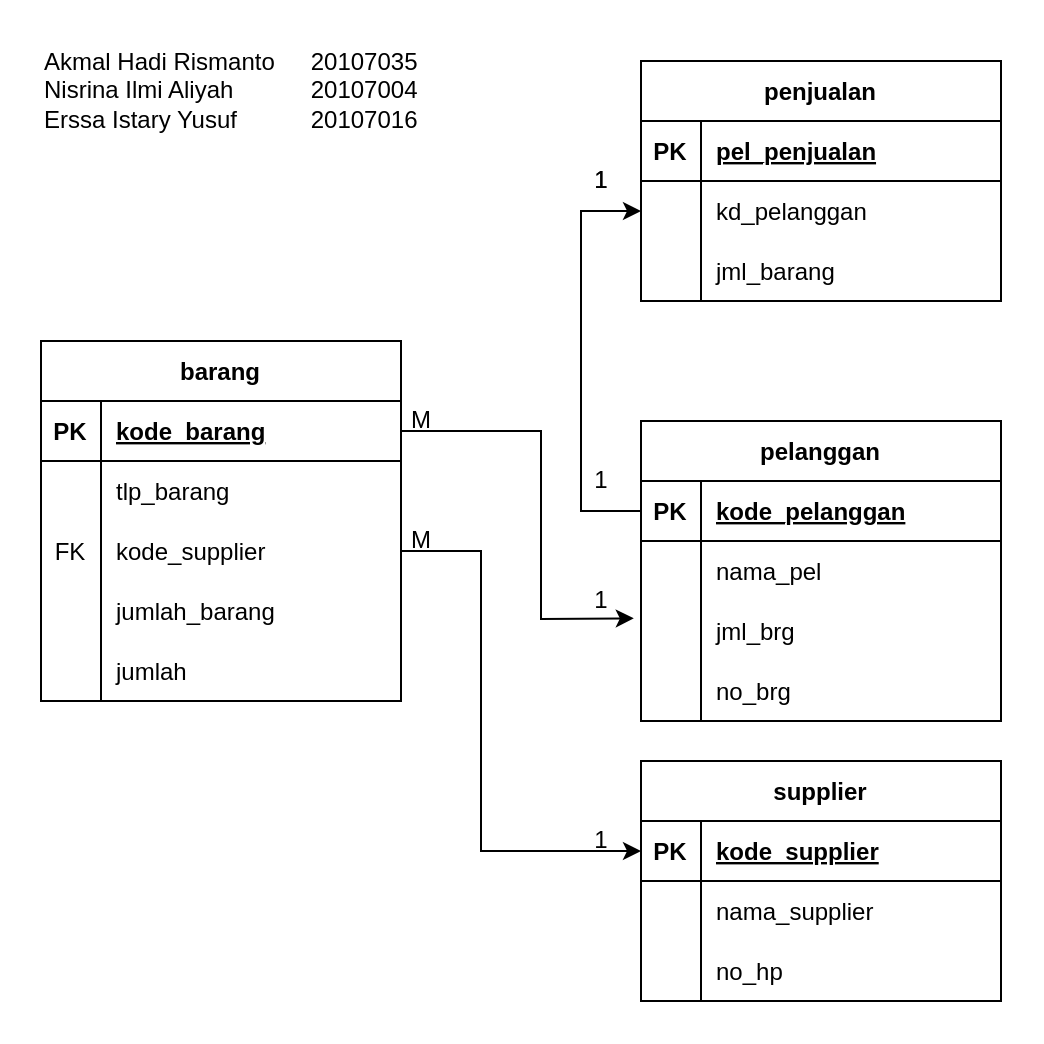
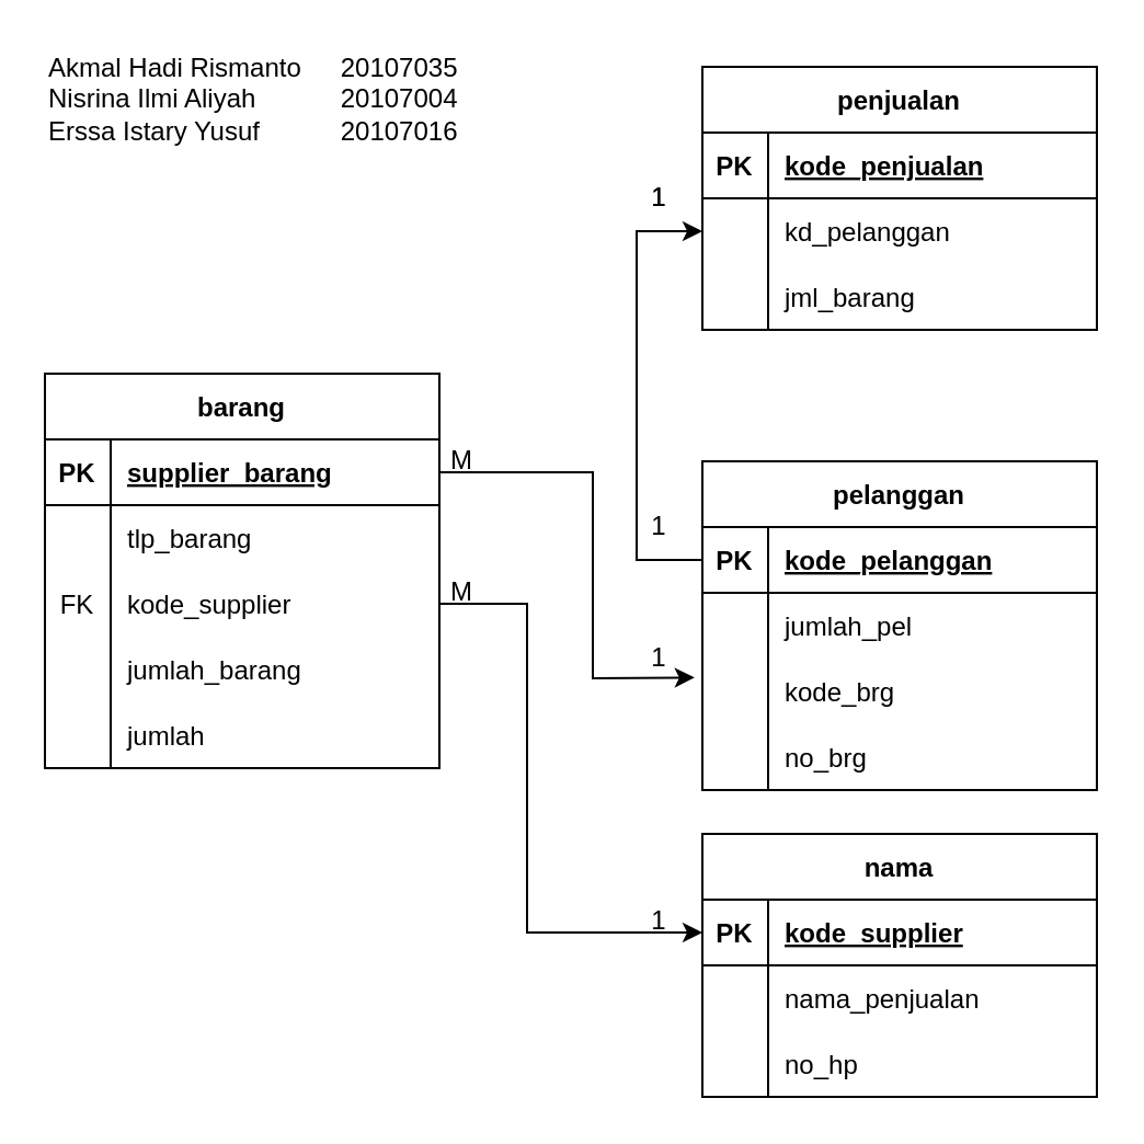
  <mxCell id="0" />
  <mxCell id="1" parent="0" />
- <mxCell id="2" value="supplier" style="shape=table;startSize=30;container=1;collapsible=1;childLayout=tableLayout;fixedRows=1;rowLines=0;fontStyle=1;align=center;resizeLast=1;" vertex="1" parent="1"><mxGeometry x="320" y="380" width="180" height="120" as="geometry" /></mxCell>
+ <mxCell id="2" value="nama" style="shape=table;startSize=30;container=1;collapsible=1;childLayout=tableLayout;fixedRows=1;rowLines=0;fontStyle=1;align=center;resizeLast=1;" vertex="1" parent="1"><mxGeometry x="320" y="380" width="180" height="120" as="geometry" /></mxCell>
  <mxCell id="3" value="" style="shape=tableRow;horizontal=0;startSize=0;swimlaneHead=0;swimlaneBody=0;fillColor=none;collapsible=0;dropTarget=0;points=[[0,0.5],[1,0.5]];portConstraint=eastwest;top=0;left=0;right=0;bottom=1;" vertex="1" parent="2"><mxGeometry y="30" width="180" height="30" as="geometry" /></mxCell>
  <mxCell id="4" value="PK" style="shape=partialRectangle;connectable=0;fillColor=none;top=0;left=0;bottom=0;right=0;fontStyle=1;overflow=hidden;" vertex="1" parent="3"><mxGeometry width="30" height="30" as="geometry"><mxRectangle width="30" height="30" as="alternateBounds" /></mxGeometry></mxCell>
  <mxCell id="5" value="kode_supplier" style="shape=partialRectangle;connectable=0;fillColor=none;top=0;left=0;bottom=0;right=0;align=left;spacingLeft=6;fontStyle=5;overflow=hidden;" vertex="1" parent="3"><mxGeometry x="30" width="150" height="30" as="geometry"><mxRectangle width="150" height="30" as="alternateBounds" /></mxGeometry></mxCell>
  <mxCell id="6" value="" style="shape=tableRow;horizontal=0;startSize=0;swimlaneHead=0;swimlaneBody=0;fillColor=none;collapsible=0;dropTarget=0;points=[[0,0.5],[1,0.5]];portConstraint=eastwest;top=0;left=0;right=0;bottom=0;" vertex="1" parent="2"><mxGeometry y="60" width="180" height="30" as="geometry" /></mxCell>
  <mxCell id="7" value="" style="shape=partialRectangle;connectable=0;fillColor=none;top=0;left=0;bottom=0;right=0;editable=1;overflow=hidden;" vertex="1" parent="6"><mxGeometry width="30" height="30" as="geometry"><mxRectangle width="30" height="30" as="alternateBounds" /></mxGeometry></mxCell>
- <mxCell id="8" value="nama_supplier" style="shape=partialRectangle;connectable=0;fillColor=none;top=0;left=0;bottom=0;right=0;align=left;spacingLeft=6;overflow=hidden;" vertex="1" parent="6"><mxGeometry x="30" width="150" height="30" as="geometry"><mxRectangle width="150" height="30" as="alternateBounds" /></mxGeometry></mxCell>
+ <mxCell id="8" value="nama_penjualan" style="shape=partialRectangle;connectable=0;fillColor=none;top=0;left=0;bottom=0;right=0;align=left;spacingLeft=6;overflow=hidden;" vertex="1" parent="6"><mxGeometry x="30" width="150" height="30" as="geometry"><mxRectangle width="150" height="30" as="alternateBounds" /></mxGeometry></mxCell>
  <mxCell id="9" value="" style="shape=tableRow;horizontal=0;startSize=0;swimlaneHead=0;swimlaneBody=0;fillColor=none;collapsible=0;dropTarget=0;points=[[0,0.5],[1,0.5]];portConstraint=eastwest;top=0;left=0;right=0;bottom=0;" vertex="1" parent="2"><mxGeometry y="90" width="180" height="30" as="geometry" /></mxCell>
  <mxCell id="10" value="" style="shape=partialRectangle;connectable=0;fillColor=none;top=0;left=0;bottom=0;right=0;editable=1;overflow=hidden;" vertex="1" parent="9"><mxGeometry width="30" height="30" as="geometry"><mxRectangle width="30" height="30" as="alternateBounds" /></mxGeometry></mxCell>
  <mxCell id="11" value="no_hp" style="shape=partialRectangle;connectable=0;fillColor=none;top=0;left=0;bottom=0;right=0;align=left;spacingLeft=6;overflow=hidden;" vertex="1" parent="9"><mxGeometry x="30" width="150" height="30" as="geometry"><mxRectangle width="150" height="30" as="alternateBounds" /></mxGeometry></mxCell>
  <mxCell id="12" value="penjualan" style="shape=table;startSize=30;container=1;collapsible=1;childLayout=tableLayout;fixedRows=1;rowLines=0;fontStyle=1;align=center;resizeLast=1;" vertex="1" parent="1"><mxGeometry x="320" y="30" width="180" height="120" as="geometry" /></mxCell>
  <mxCell id="13" value="" style="shape=tableRow;horizontal=0;startSize=0;swimlaneHead=0;swimlaneBody=0;fillColor=none;collapsible=0;dropTarget=0;points=[[0,0.5],[1,0.5]];portConstraint=eastwest;top=0;left=0;right=0;bottom=1;" vertex="1" parent="12"><mxGeometry y="30" width="180" height="30" as="geometry" /></mxCell>
  <mxCell id="14" value="PK" style="shape=partialRectangle;connectable=0;fillColor=none;top=0;left=0;bottom=0;right=0;fontStyle=1;overflow=hidden;" vertex="1" parent="13"><mxGeometry width="30" height="30" as="geometry"><mxRectangle width="30" height="30" as="alternateBounds" /></mxGeometry></mxCell>
- <mxCell id="15" value="pel_penjualan" style="shape=partialRectangle;connectable=0;fillColor=none;top=0;left=0;bottom=0;right=0;align=left;spacingLeft=6;fontStyle=5;overflow=hidden;" vertex="1" parent="13"><mxGeometry x="30" width="150" height="30" as="geometry"><mxRectangle width="150" height="30" as="alternateBounds" /></mxGeometry></mxCell>
+ <mxCell id="15" value="kode_penjualan" style="shape=partialRectangle;connectable=0;fillColor=none;top=0;left=0;bottom=0;right=0;align=left;spacingLeft=6;fontStyle=5;overflow=hidden;" vertex="1" parent="13"><mxGeometry x="30" width="150" height="30" as="geometry"><mxRectangle width="150" height="30" as="alternateBounds" /></mxGeometry></mxCell>
  <mxCell id="16" value="" style="shape=tableRow;horizontal=0;startSize=0;swimlaneHead=0;swimlaneBody=0;fillColor=none;collapsible=0;dropTarget=0;points=[[0,0.5],[1,0.5]];portConstraint=eastwest;top=0;left=0;right=0;bottom=0;" vertex="1" parent="12"><mxGeometry y="60" width="180" height="30" as="geometry" /></mxCell>
  <mxCell id="17" value="" style="shape=partialRectangle;connectable=0;fillColor=none;top=0;left=0;bottom=0;right=0;editable=1;overflow=hidden;" vertex="1" parent="16"><mxGeometry width="30" height="30" as="geometry"><mxRectangle width="30" height="30" as="alternateBounds" /></mxGeometry></mxCell>
  <mxCell id="18" value="kd_pelanggan" style="shape=partialRectangle;connectable=0;fillColor=none;top=0;left=0;bottom=0;right=0;align=left;spacingLeft=6;overflow=hidden;" vertex="1" parent="16"><mxGeometry x="30" width="150" height="30" as="geometry"><mxRectangle width="150" height="30" as="alternateBounds" /></mxGeometry></mxCell>
  <mxCell id="19" value="" style="shape=tableRow;horizontal=0;startSize=0;swimlaneHead=0;swimlaneBody=0;fillColor=none;collapsible=0;dropTarget=0;points=[[0,0.5],[1,0.5]];portConstraint=eastwest;top=0;left=0;right=0;bottom=0;" vertex="1" parent="12"><mxGeometry y="90" width="180" height="30" as="geometry" /></mxCell>
  <mxCell id="20" value="" style="shape=partialRectangle;connectable=0;fillColor=none;top=0;left=0;bottom=0;right=0;editable=1;overflow=hidden;" vertex="1" parent="19"><mxGeometry width="30" height="30" as="geometry"><mxRectangle width="30" height="30" as="alternateBounds" /></mxGeometry></mxCell>
  <mxCell id="21" value="jml_barang" style="shape=partialRectangle;connectable=0;fillColor=none;top=0;left=0;bottom=0;right=0;align=left;spacingLeft=6;overflow=hidden;" vertex="1" parent="19"><mxGeometry x="30" width="150" height="30" as="geometry"><mxRectangle width="150" height="30" as="alternateBounds" /></mxGeometry></mxCell>
  <mxCell id="22" value="pelanggan" style="shape=table;startSize=30;container=1;collapsible=1;childLayout=tableLayout;fixedRows=1;rowLines=0;fontStyle=1;align=center;resizeLast=1;" vertex="1" parent="1"><mxGeometry x="320" y="210" width="180" height="150" as="geometry" /></mxCell>
  <mxCell id="23" value="" style="shape=tableRow;horizontal=0;startSize=0;swimlaneHead=0;swimlaneBody=0;fillColor=none;collapsible=0;dropTarget=0;points=[[0,0.5],[1,0.5]];portConstraint=eastwest;top=0;left=0;right=0;bottom=1;" vertex="1" parent="22"><mxGeometry y="30" width="180" height="30" as="geometry" /></mxCell>
  <mxCell id="24" value="PK" style="shape=partialRectangle;connectable=0;fillColor=none;top=0;left=0;bottom=0;right=0;fontStyle=1;overflow=hidden;" vertex="1" parent="23"><mxGeometry width="30" height="30" as="geometry"><mxRectangle width="30" height="30" as="alternateBounds" /></mxGeometry></mxCell>
  <mxCell id="25" value="kode_pelanggan" style="shape=partialRectangle;connectable=0;fillColor=none;top=0;left=0;bottom=0;right=0;align=left;spacingLeft=6;fontStyle=5;overflow=hidden;" vertex="1" parent="23"><mxGeometry x="30" width="150" height="30" as="geometry"><mxRectangle width="150" height="30" as="alternateBounds" /></mxGeometry></mxCell>
  <mxCell id="26" value="" style="shape=tableRow;horizontal=0;startSize=0;swimlaneHead=0;swimlaneBody=0;fillColor=none;collapsible=0;dropTarget=0;points=[[0,0.5],[1,0.5]];portConstraint=eastwest;top=0;left=0;right=0;bottom=0;" vertex="1" parent="22"><mxGeometry y="60" width="180" height="30" as="geometry" /></mxCell>
  <mxCell id="27" value="" style="shape=partialRectangle;connectable=0;fillColor=none;top=0;left=0;bottom=0;right=0;editable=1;overflow=hidden;" vertex="1" parent="26"><mxGeometry width="30" height="30" as="geometry"><mxRectangle width="30" height="30" as="alternateBounds" /></mxGeometry></mxCell>
- <mxCell id="28" value="nama_pel" style="shape=partialRectangle;connectable=0;fillColor=none;top=0;left=0;bottom=0;right=0;align=left;spacingLeft=6;overflow=hidden;" vertex="1" parent="26"><mxGeometry x="30" width="150" height="30" as="geometry"><mxRectangle width="150" height="30" as="alternateBounds" /></mxGeometry></mxCell>
+ <mxCell id="28" value="jumlah_pel" style="shape=partialRectangle;connectable=0;fillColor=none;top=0;left=0;bottom=0;right=0;align=left;spacingLeft=6;overflow=hidden;" vertex="1" parent="26"><mxGeometry x="30" width="150" height="30" as="geometry"><mxRectangle width="150" height="30" as="alternateBounds" /></mxGeometry></mxCell>
  <mxCell id="29" value="" style="shape=tableRow;horizontal=0;startSize=0;swimlaneHead=0;swimlaneBody=0;fillColor=none;collapsible=0;dropTarget=0;points=[[0,0.5],[1,0.5]];portConstraint=eastwest;top=0;left=0;right=0;bottom=0;" vertex="1" parent="22"><mxGeometry y="90" width="180" height="30" as="geometry" /></mxCell>
  <mxCell id="30" value="" style="shape=partialRectangle;connectable=0;fillColor=none;top=0;left=0;bottom=0;right=0;editable=1;overflow=hidden;" vertex="1" parent="29"><mxGeometry width="30" height="30" as="geometry"><mxRectangle width="30" height="30" as="alternateBounds" /></mxGeometry></mxCell>
- <mxCell id="31" value="jml_brg" style="shape=partialRectangle;connectable=0;fillColor=none;top=0;left=0;bottom=0;right=0;align=left;spacingLeft=6;overflow=hidden;" vertex="1" parent="29"><mxGeometry x="30" width="150" height="30" as="geometry"><mxRectangle width="150" height="30" as="alternateBounds" /></mxGeometry></mxCell>
+ <mxCell id="31" value="kode_brg" style="shape=partialRectangle;connectable=0;fillColor=none;top=0;left=0;bottom=0;right=0;align=left;spacingLeft=6;overflow=hidden;" vertex="1" parent="29"><mxGeometry x="30" width="150" height="30" as="geometry"><mxRectangle width="150" height="30" as="alternateBounds" /></mxGeometry></mxCell>
  <mxCell id="32" value="" style="shape=tableRow;horizontal=0;startSize=0;swimlaneHead=0;swimlaneBody=0;fillColor=none;collapsible=0;dropTarget=0;points=[[0,0.5],[1,0.5]];portConstraint=eastwest;top=0;left=0;right=0;bottom=0;" vertex="1" parent="22"><mxGeometry y="120" width="180" height="30" as="geometry" /></mxCell>
  <mxCell id="33" value="" style="shape=partialRectangle;connectable=0;fillColor=none;top=0;left=0;bottom=0;right=0;editable=1;overflow=hidden;" vertex="1" parent="32"><mxGeometry width="30" height="30" as="geometry"><mxRectangle width="30" height="30" as="alternateBounds" /></mxGeometry></mxCell>
  <mxCell id="34" value="no_brg" style="shape=partialRectangle;connectable=0;fillColor=none;top=0;left=0;bottom=0;right=0;align=left;spacingLeft=6;overflow=hidden;" vertex="1" parent="32"><mxGeometry x="30" width="150" height="30" as="geometry"><mxRectangle width="150" height="30" as="alternateBounds" /></mxGeometry></mxCell>
  <mxCell id="35" style="edgeStyle=orthogonalEdgeStyle;rounded=0;orthogonalLoop=1;jettySize=auto;html=1;exitX=1;exitY=0.5;exitDx=0;exitDy=0;entryX=0;entryY=0.5;entryDx=0;entryDy=0;" edge="1" parent="1" source="45" target="3"><mxGeometry relative="1" as="geometry"><Array as="points"><mxPoint x="240" y="275" /><mxPoint x="240" y="425" /></Array></mxGeometry></mxCell>
  <mxCell id="36" value="" style="endArrow=classic;html=1;rounded=0;exitX=0;exitY=0.5;exitDx=0;exitDy=0;entryX=0;entryY=0.5;entryDx=0;entryDy=0;" edge="1" parent="1" source="23" target="16"><mxGeometry width="50" height="50" relative="1" as="geometry"><mxPoint x="300" y="150" as="sourcePoint" /><mxPoint x="350" y="100" as="targetPoint" /><Array as="points"><mxPoint x="290" y="255" /><mxPoint x="290" y="105" /></Array></mxGeometry></mxCell>
  <mxCell id="37" value="" style="endArrow=classic;html=1;rounded=0;exitX=1;exitY=0.5;exitDx=0;exitDy=0;entryX=-0.02;entryY=0.289;entryDx=0;entryDy=0;entryPerimeter=0;" edge="1" parent="1" source="39" target="29"><mxGeometry width="50" height="50" relative="1" as="geometry"><mxPoint x="450" y="250" as="sourcePoint" /><mxPoint x="500" y="200" as="targetPoint" /><Array as="points"><mxPoint x="240" y="215" /><mxPoint x="270" y="215" /><mxPoint x="270" y="309" /></Array></mxGeometry></mxCell>
  <mxCell id="38" value="barang" style="shape=table;startSize=30;container=1;collapsible=1;childLayout=tableLayout;fixedRows=1;rowLines=0;fontStyle=1;align=center;resizeLast=1;" vertex="1" parent="1"><mxGeometry x="20" y="170" width="180" height="180" as="geometry" /></mxCell>
  <mxCell id="39" value="" style="shape=tableRow;horizontal=0;startSize=0;swimlaneHead=0;swimlaneBody=0;fillColor=none;collapsible=0;dropTarget=0;points=[[0,0.5],[1,0.5]];portConstraint=eastwest;top=0;left=0;right=0;bottom=1;" vertex="1" parent="38"><mxGeometry y="30" width="180" height="30" as="geometry" /></mxCell>
  <mxCell id="40" value="PK" style="shape=partialRectangle;connectable=0;fillColor=none;top=0;left=0;bottom=0;right=0;fontStyle=1;overflow=hidden;" vertex="1" parent="39"><mxGeometry width="30" height="30" as="geometry"><mxRectangle width="30" height="30" as="alternateBounds" /></mxGeometry></mxCell>
- <mxCell id="41" value="kode_barang" style="shape=partialRectangle;connectable=0;fillColor=none;top=0;left=0;bottom=0;right=0;align=left;spacingLeft=6;fontStyle=5;overflow=hidden;" vertex="1" parent="39"><mxGeometry x="30" width="150" height="30" as="geometry"><mxRectangle width="150" height="30" as="alternateBounds" /></mxGeometry></mxCell>
+ <mxCell id="41" value="supplier_barang" style="shape=partialRectangle;connectable=0;fillColor=none;top=0;left=0;bottom=0;right=0;align=left;spacingLeft=6;fontStyle=5;overflow=hidden;" vertex="1" parent="39"><mxGeometry x="30" width="150" height="30" as="geometry"><mxRectangle width="150" height="30" as="alternateBounds" /></mxGeometry></mxCell>
  <mxCell id="42" value="" style="shape=tableRow;horizontal=0;startSize=0;swimlaneHead=0;swimlaneBody=0;fillColor=none;collapsible=0;dropTarget=0;points=[[0,0.5],[1,0.5]];portConstraint=eastwest;top=0;left=0;right=0;bottom=0;" vertex="1" parent="38"><mxGeometry y="60" width="180" height="30" as="geometry" /></mxCell>
  <mxCell id="43" value="" style="shape=partialRectangle;connectable=0;fillColor=none;top=0;left=0;bottom=0;right=0;editable=1;overflow=hidden;" vertex="1" parent="42"><mxGeometry width="30" height="30" as="geometry"><mxRectangle width="30" height="30" as="alternateBounds" /></mxGeometry></mxCell>
  <mxCell id="44" value="tlp_barang" style="shape=partialRectangle;connectable=0;fillColor=none;top=0;left=0;bottom=0;right=0;align=left;spacingLeft=6;overflow=hidden;" vertex="1" parent="42"><mxGeometry x="30" width="150" height="30" as="geometry"><mxRectangle width="150" height="30" as="alternateBounds" /></mxGeometry></mxCell>
  <mxCell id="45" value="" style="shape=tableRow;horizontal=0;startSize=0;swimlaneHead=0;swimlaneBody=0;fillColor=none;collapsible=0;dropTarget=0;points=[[0,0.5],[1,0.5]];portConstraint=eastwest;top=0;left=0;right=0;bottom=0;" vertex="1" parent="38"><mxGeometry y="90" width="180" height="30" as="geometry" /></mxCell>
  <mxCell id="46" value="FK" style="shape=partialRectangle;connectable=0;fillColor=none;top=0;left=0;bottom=0;right=0;editable=1;overflow=hidden;" vertex="1" parent="45"><mxGeometry width="30" height="30" as="geometry"><mxRectangle width="30" height="30" as="alternateBounds" /></mxGeometry></mxCell>
  <mxCell id="47" value="kode_supplier" style="shape=partialRectangle;connectable=0;fillColor=none;top=0;left=0;bottom=0;right=0;align=left;spacingLeft=6;overflow=hidden;" vertex="1" parent="45"><mxGeometry x="30" width="150" height="30" as="geometry"><mxRectangle width="150" height="30" as="alternateBounds" /></mxGeometry></mxCell>
  <mxCell id="48" value="" style="shape=tableRow;horizontal=0;startSize=0;swimlaneHead=0;swimlaneBody=0;fillColor=none;collapsible=0;dropTarget=0;points=[[0,0.5],[1,0.5]];portConstraint=eastwest;top=0;left=0;right=0;bottom=0;" vertex="1" parent="38"><mxGeometry y="120" width="180" height="30" as="geometry" /></mxCell>
  <mxCell id="49" value="" style="shape=partialRectangle;connectable=0;fillColor=none;top=0;left=0;bottom=0;right=0;editable=1;overflow=hidden;" vertex="1" parent="48"><mxGeometry width="30" height="30" as="geometry"><mxRectangle width="30" height="30" as="alternateBounds" /></mxGeometry></mxCell>
  <mxCell id="50" value="jumlah_barang" style="shape=partialRectangle;connectable=0;fillColor=none;top=0;left=0;bottom=0;right=0;align=left;spacingLeft=6;overflow=hidden;" vertex="1" parent="48"><mxGeometry x="30" width="150" height="30" as="geometry"><mxRectangle width="150" height="30" as="alternateBounds" /></mxGeometry></mxCell>
  <mxCell id="51" value="" style="shape=tableRow;horizontal=0;startSize=0;swimlaneHead=0;swimlaneBody=0;fillColor=none;collapsible=0;dropTarget=0;points=[[0,0.5],[1,0.5]];portConstraint=eastwest;top=0;left=0;right=0;bottom=0;" vertex="1" parent="38"><mxGeometry y="150" width="180" height="30" as="geometry" /></mxCell>
  <mxCell id="52" value="" style="shape=partialRectangle;connectable=0;fillColor=none;top=0;left=0;bottom=0;right=0;editable=1;overflow=hidden;" vertex="1" parent="51"><mxGeometry width="30" height="30" as="geometry"><mxRectangle width="30" height="30" as="alternateBounds" /></mxGeometry></mxCell>
  <mxCell id="53" value="jumlah" style="shape=partialRectangle;connectable=0;fillColor=none;top=0;left=0;bottom=0;right=0;align=left;spacingLeft=6;overflow=hidden;" vertex="1" parent="51"><mxGeometry x="30" width="150" height="30" as="geometry"><mxRectangle width="150" height="30" as="alternateBounds" /></mxGeometry></mxCell>
  <mxCell id="54" value="1" style="text;html=1;align=center;verticalAlign=middle;resizable=0;points=[];autosize=1;strokeColor=none;fillColor=none;" vertex="1" parent="1"><mxGeometry x="290" y="290" width="20" height="20" as="geometry" /></mxCell>
  <mxCell id="55" value="M" style="text;html=1;align=center;verticalAlign=middle;resizable=0;points=[];autosize=1;strokeColor=none;fillColor=none;" vertex="1" parent="1"><mxGeometry x="195" y="200" width="30" height="20" as="geometry" /></mxCell>
  <mxCell id="56" value="M" style="text;html=1;align=center;verticalAlign=middle;resizable=0;points=[];autosize=1;strokeColor=none;fillColor=none;" vertex="1" parent="1"><mxGeometry x="195" y="260" width="30" height="20" as="geometry" /></mxCell>
  <mxCell id="57" value="1" style="text;html=1;align=center;verticalAlign=middle;resizable=0;points=[];autosize=1;strokeColor=none;fillColor=none;" vertex="1" parent="1"><mxGeometry x="290" y="410" width="20" height="20" as="geometry" /></mxCell>
  <mxCell id="58" value="1" style="text;html=1;align=center;verticalAlign=middle;resizable=0;points=[];autosize=1;strokeColor=none;fillColor=none;" vertex="1" parent="1"><mxGeometry x="290" y="230" width="20" height="20" as="geometry" /></mxCell>
  <mxCell id="59" value="1" style="text;html=1;align=center;verticalAlign=middle;resizable=0;points=[];autosize=1;strokeColor=none;fillColor=none;" vertex="1" parent="1"><mxGeometry x="290" y="80" width="20" height="20" as="geometry" /></mxCell>
  <mxCell id="60" value="1" style="text;html=1;align=center;verticalAlign=middle;resizable=0;points=[];autosize=1;strokeColor=none;fillColor=none;" vertex="1" parent="1"><mxGeometry x="290" y="80" width="20" height="20" as="geometry" /></mxCell>
  <mxCell id="61" value="Akmal Hadi Rismanto&amp;nbsp;&lt;span style=&quot;white-space: pre&quot;&gt;&#09;&lt;/span&gt;20107035&lt;br&gt;Nisrina Ilmi Aliyah&amp;nbsp;&lt;span style=&quot;white-space: pre&quot;&gt;&#09;&lt;span style=&quot;white-space: pre&quot;&gt;&#09;&lt;/span&gt;&lt;/span&gt;20107004&lt;br&gt;&lt;div&gt;&lt;span&gt;Erssa Istary Yusuf&lt;/span&gt;&lt;span style=&quot;white-space: pre&quot;&gt;&#09;&lt;span style=&quot;white-space: pre&quot;&gt;&#09;&lt;/span&gt;&lt;/span&gt;&lt;span&gt;20107016&lt;/span&gt;&lt;/div&gt;" style="text;html=1;align=left;verticalAlign=middle;resizable=0;points=[];autosize=1;strokeColor=none;fillColor=none;" vertex="1" parent="1"><mxGeometry x="20" y="20" width="200" height="50" as="geometry" /></mxCell>
